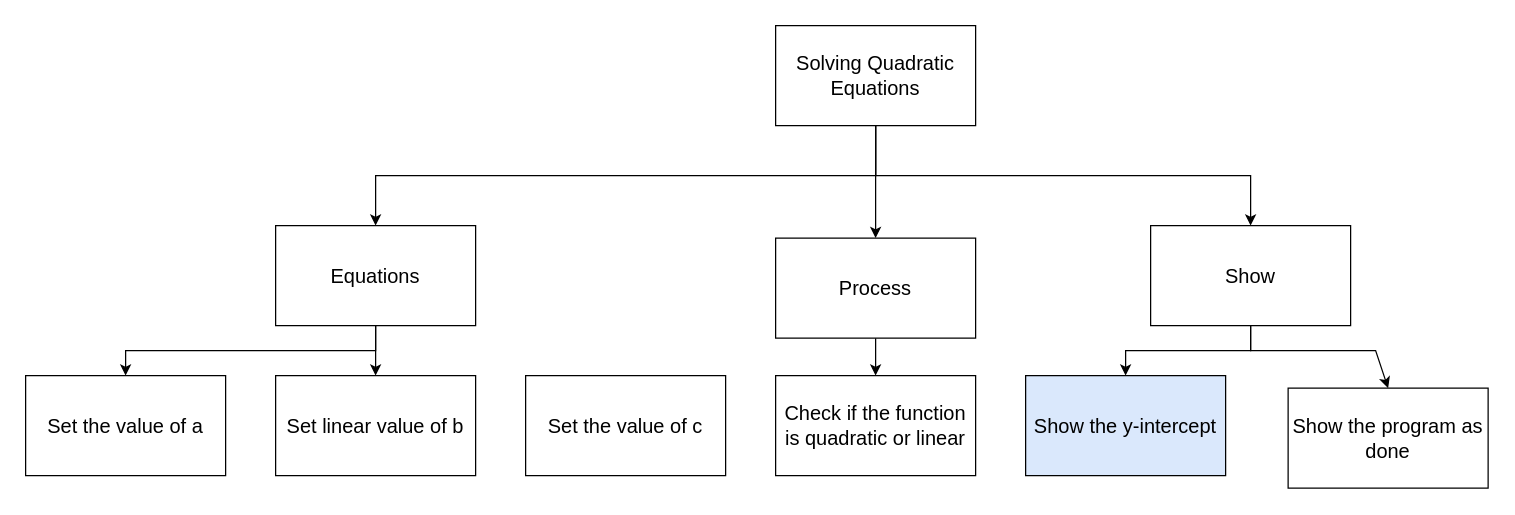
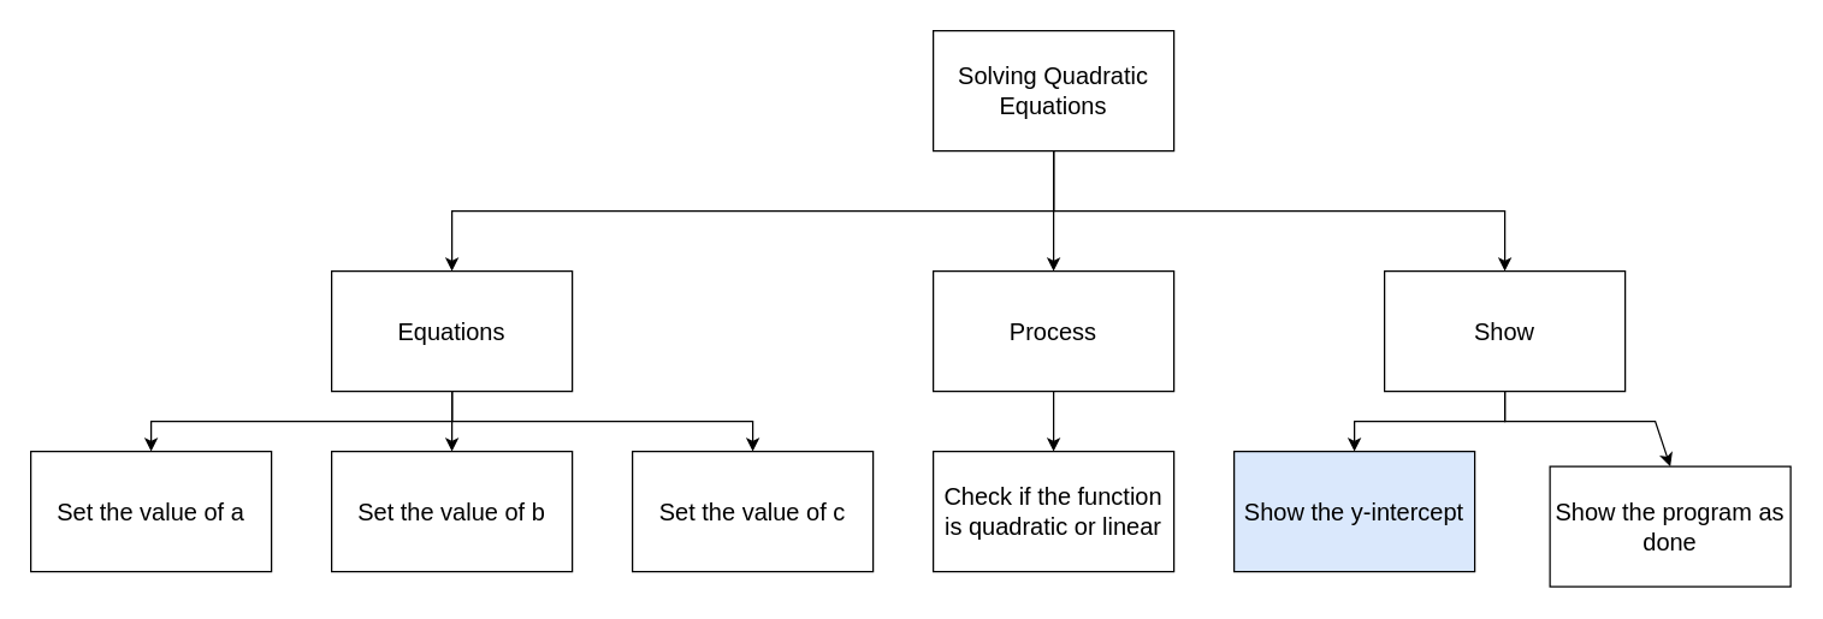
  <mxCell id="0" />
  <mxCell id="1" parent="0" />
  <mxCell id="2" style="edgeStyle=none;html=1;fontSize=14;" parent="1" source="5" target="7" edge="1"><mxGeometry relative="1" as="geometry" /></mxCell>
  <mxCell id="3" style="edgeStyle=orthogonalEdgeStyle;html=1;entryX=0.5;entryY=0;entryDx=0;entryDy=0;fontSize=14;rounded=0;" parent="1" source="5" target="11" edge="1"><mxGeometry relative="1" as="geometry"><Array as="points"><mxPoint x="700" y="140" /><mxPoint x="300" y="140" /></Array></mxGeometry></mxCell>
  <mxCell id="4" style="edgeStyle=orthogonalEdgeStyle;rounded=0;html=1;fontSize=14;entryX=0.5;entryY=0;entryDx=0;entryDy=0;" parent="1" source="5" target="14" edge="1"><mxGeometry relative="1" as="geometry"><Array as="points"><mxPoint x="700" y="140" /><mxPoint x="1000" y="140" /></Array></mxGeometry></mxCell>
  <mxCell id="5" value="Solving Quadratic Equations" style="rounded=0;whiteSpace=wrap;html=1;fontSize=16;" parent="1" vertex="1"><mxGeometry x="620" width="160" height="80" as="geometry" y="20" /></mxCell>
  <mxCell id="6" style="edgeStyle=orthogonalEdgeStyle;rounded=0;html=1;entryX=0.5;entryY=0;entryDx=0;entryDy=0;fontSize=14;" parent="1" source="7" edge="1"><mxGeometry relative="1" as="geometry"><mxPoint x="700" y="300" as="targetPoint" /></mxGeometry></mxCell>
- <mxCell id="7" value="Process" style="rounded=0;whiteSpace=wrap;html=1;fontSize=16;" parent="1" vertex="1"><mxGeometry x="620" y="190" width="160" height="80" as="geometry" /></mxCell>
+ <mxCell id="7" value="Process" style="rounded=0;whiteSpace=wrap;html=1;fontSize=16;" parent="1" vertex="1"><mxGeometry x="620" y="180" width="160" height="80" as="geometry" /></mxCell>
+ <mxCell id="8" style="edgeStyle=orthogonalEdgeStyle;rounded=0;html=1;entryX=0.5;entryY=0;entryDx=0;entryDy=0;fontSize=14;" parent="1" source="11" target="15" edge="1"><mxGeometry relative="1" as="geometry"><Array as="points"><mxPoint x="300" y="280" /><mxPoint x="500" y="280" /></Array></mxGeometry></mxCell>
  <mxCell id="9" style="edgeStyle=none;html=1;entryX=0.5;entryY=0;entryDx=0;entryDy=0;" edge="1" parent="1" source="11" target="18"><mxGeometry relative="1" as="geometry" /></mxCell>
  <mxCell id="10" style="edgeStyle=none;html=1;entryX=0.5;entryY=0;entryDx=0;entryDy=0;rounded=0;" edge="1" parent="1" source="11" target="19"><mxGeometry relative="1" as="geometry"><Array as="points"><mxPoint x="300" y="280" /><mxPoint x="100" y="280" /></Array></mxGeometry></mxCell>
  <mxCell id="11" value="Equations" style="rounded=0;whiteSpace=wrap;html=1;fontSize=16;" parent="1" vertex="1"><mxGeometry x="220" y="180" width="160" height="80" as="geometry" /></mxCell>
  <mxCell id="12" style="edgeStyle=none;rounded=0;html=1;entryX=0.5;entryY=0;entryDx=0;entryDy=0;" edge="1" parent="1" source="14" target="20"><mxGeometry relative="1" as="geometry"><Array as="points"><mxPoint x="1000" y="280" /><mxPoint x="900" y="280" /></Array></mxGeometry></mxCell>
  <mxCell id="13" style="edgeStyle=none;rounded=0;html=1;entryX=0.5;entryY=0;entryDx=0;entryDy=0;" edge="1" parent="1" source="14" target="16"><mxGeometry relative="1" as="geometry"><Array as="points"><mxPoint x="1000" y="280" /><mxPoint x="1100" y="280" /></Array></mxGeometry></mxCell>
  <mxCell id="14" value="Show" style="rounded=0;whiteSpace=wrap;html=1;fontSize=16;" parent="1" vertex="1"><mxGeometry x="920" y="180" width="160" height="80" as="geometry" /></mxCell>
  <mxCell id="15" value="Set the value of c" style="rounded=0;whiteSpace=wrap;html=1;fontSize=16;" parent="1" vertex="1"><mxGeometry x="420" y="300" width="160" height="80" as="geometry" /></mxCell>
  <mxCell id="16" value="Show the program as done" style="rounded=0;whiteSpace=wrap;html=1;fontSize=16;" parent="1" vertex="1"><mxGeometry x="1030" y="310" width="160" height="80" as="geometry" /></mxCell>
  <mxCell id="17" value="Check if the function is quadratic or linear" style="rounded=0;whiteSpace=wrap;html=1;fontSize=16;" parent="1" vertex="1"><mxGeometry x="620" y="300" width="160" height="80" as="geometry" /></mxCell>
- <mxCell id="18" value="Set linear value of b" style="rounded=0;whiteSpace=wrap;html=1;fontSize=16;" vertex="1" parent="1"><mxGeometry x="220" y="300" width="160" height="80" as="geometry" /></mxCell>
+ <mxCell id="18" value="Set the value of b" style="rounded=0;whiteSpace=wrap;html=1;fontSize=16;" vertex="1" parent="1"><mxGeometry x="220" y="300" width="160" height="80" as="geometry" /></mxCell>
  <mxCell id="19" value="Set the value of a" style="rounded=0;whiteSpace=wrap;html=1;fontSize=16;" vertex="1" parent="1"><mxGeometry y="300" width="160" height="80" as="geometry" x="20" /></mxCell>
  <mxCell id="20" value="Show the y-intercept" style="rounded=0;whiteSpace=wrap;html=1;fontSize=16;fillColor=#dae8fc;" vertex="1" parent="1"><mxGeometry x="820" y="300" width="160" height="80" as="geometry" /></mxCell>
